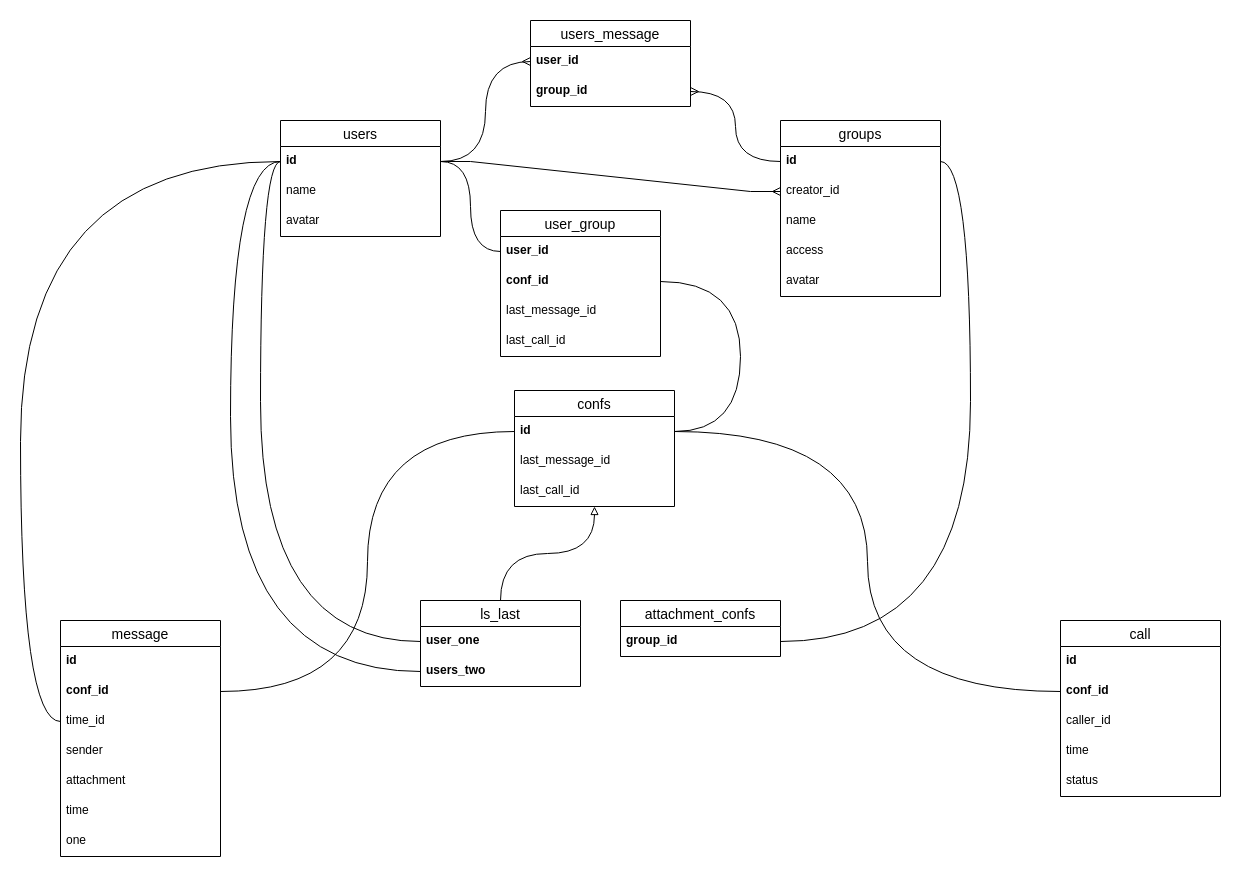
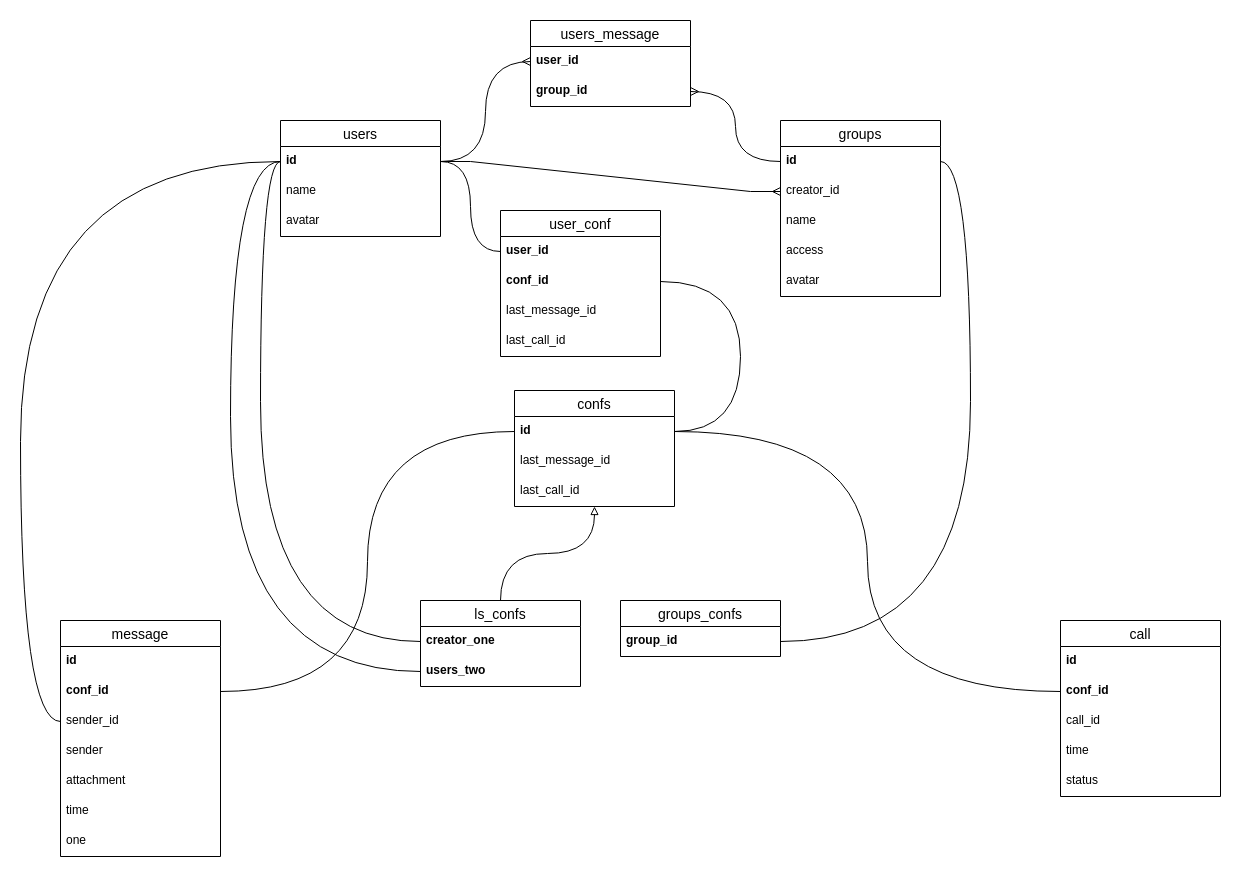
  <mxCell id="0" />
  <mxCell id="1" parent="0" />
  <mxCell id="2" value="users" style="swimlane;fontStyle=0;childLayout=stackLayout;horizontal=1;startSize=26;horizontalStack=0;resizeParent=1;resizeParentMax=0;resizeLast=0;collapsible=1;marginBottom=0;align=center;fontSize=14;" parent="1" vertex="1"><mxGeometry x="280" y="120" width="160" height="116" as="geometry" /></mxCell>
  <mxCell id="3" value="id" style="text;strokeColor=none;fillColor=none;spacingLeft=4;spacingRight=4;overflow=hidden;rotatable=0;points=[[0,0.5],[1,0.5]];portConstraint=eastwest;fontSize=12;fontStyle=1" parent="2" vertex="1"><mxGeometry y="26" width="160" height="30" as="geometry" /></mxCell>
  <mxCell id="4" value="name" style="text;strokeColor=none;fillColor=none;spacingLeft=4;spacingRight=4;overflow=hidden;rotatable=0;points=[[0,0.5],[1,0.5]];portConstraint=eastwest;fontSize=12;" parent="2" vertex="1"><mxGeometry y="56" width="160" height="30" as="geometry" /></mxCell>
  <mxCell id="5" value="avatar" style="text;strokeColor=none;fillColor=none;spacingLeft=4;spacingRight=4;overflow=hidden;rotatable=0;points=[[0,0.5],[1,0.5]];portConstraint=eastwest;fontSize=12;" parent="2" vertex="1"><mxGeometry y="86" width="160" height="30" as="geometry" /></mxCell>
  <mxCell id="6" value="groups" style="swimlane;fontStyle=0;childLayout=stackLayout;horizontal=1;startSize=26;horizontalStack=0;resizeParent=1;resizeParentMax=0;resizeLast=0;collapsible=1;marginBottom=0;align=center;fontSize=14;" parent="1" vertex="1"><mxGeometry x="780" y="120" width="160" height="176" as="geometry" /></mxCell>
  <mxCell id="7" value="id" style="text;strokeColor=none;fillColor=none;spacingLeft=4;spacingRight=4;overflow=hidden;rotatable=0;points=[[0,0.5],[1,0.5]];portConstraint=eastwest;fontSize=12;fontStyle=1" parent="6" vertex="1"><mxGeometry y="26" width="160" height="30" as="geometry" /></mxCell>
  <mxCell id="8" value="creator_id" style="text;strokeColor=none;fillColor=none;spacingLeft=4;spacingRight=4;overflow=hidden;rotatable=0;points=[[0,0.5],[1,0.5]];portConstraint=eastwest;fontSize=12;" parent="6" vertex="1"><mxGeometry y="56" width="160" height="30" as="geometry" /></mxCell>
  <mxCell id="9" value="name" style="text;strokeColor=none;fillColor=none;spacingLeft=4;spacingRight=4;overflow=hidden;rotatable=0;points=[[0,0.5],[1,0.5]];portConstraint=eastwest;fontSize=12;" parent="6" vertex="1"><mxGeometry y="86" width="160" height="30" as="geometry" /></mxCell>
  <mxCell id="10" value="access" style="text;strokeColor=none;fillColor=none;spacingLeft=4;spacingRight=4;overflow=hidden;rotatable=0;points=[[0,0.5],[1,0.5]];portConstraint=eastwest;fontSize=12;" parent="6" vertex="1"><mxGeometry y="116" width="160" height="30" as="geometry" /></mxCell>
  <mxCell id="11" value="avatar" style="text;strokeColor=none;fillColor=none;spacingLeft=4;spacingRight=4;overflow=hidden;rotatable=0;points=[[0,0.5],[1,0.5]];portConstraint=eastwest;fontSize=12;" parent="6" vertex="1"><mxGeometry y="146" width="160" height="30" as="geometry" /></mxCell>
  <mxCell id="12" value="users_message" style="swimlane;fontStyle=0;childLayout=stackLayout;horizontal=1;startSize=26;horizontalStack=0;resizeParent=1;resizeParentMax=0;resizeLast=0;collapsible=1;marginBottom=0;align=center;fontSize=14;" parent="1" vertex="1"><mxGeometry x="530" y="20" width="160" height="86" as="geometry" /></mxCell>
  <mxCell id="13" value="user_id" style="text;strokeColor=none;fillColor=none;spacingLeft=4;spacingRight=4;overflow=hidden;rotatable=0;points=[[0,0.5],[1,0.5]];portConstraint=eastwest;fontSize=12;fontStyle=1" parent="12" vertex="1"><mxGeometry y="26" width="160" height="30" as="geometry" /></mxCell>
  <mxCell id="14" value="group_id" style="text;strokeColor=none;fillColor=none;spacingLeft=4;spacingRight=4;overflow=hidden;rotatable=0;points=[[0,0.5],[1,0.5]];portConstraint=eastwest;fontSize=12;fontStyle=1" parent="12" vertex="1"><mxGeometry y="56" width="160" height="30" as="geometry" /></mxCell>
  <mxCell id="15" style="edgeStyle=orthogonalEdgeStyle;rounded=0;orthogonalLoop=1;jettySize=auto;html=1;exitX=1;exitY=0.5;exitDx=0;exitDy=0;entryX=0;entryY=0.5;entryDx=0;entryDy=0;endArrow=none;endFill=0;startArrow=ERmany;startFill=0;curved=1;" parent="1" source="14" target="7" edge="1"><mxGeometry relative="1" as="geometry" /></mxCell>
  <mxCell id="16" style="edgeStyle=entityRelationEdgeStyle;rounded=0;orthogonalLoop=1;jettySize=auto;html=1;exitX=0;exitY=0.5;exitDx=0;exitDy=0;entryX=1;entryY=0.5;entryDx=0;entryDy=0;endArrow=none;endFill=0;startArrow=ERmany;startFill=0;" parent="1" source="8" target="3" edge="1"><mxGeometry relative="1" as="geometry" /></mxCell>
  <mxCell id="17" style="edgeStyle=orthogonalEdgeStyle;rounded=0;orthogonalLoop=1;jettySize=auto;html=1;exitX=1;exitY=0.5;exitDx=0;exitDy=0;entryX=0;entryY=0.5;entryDx=0;entryDy=0;startArrow=none;startFill=0;endArrow=ERmany;endFill=0;curved=1;" parent="1" source="3" target="13" edge="1"><mxGeometry relative="1" as="geometry" /></mxCell>
  <mxCell id="18" value="message" style="swimlane;fontStyle=0;childLayout=stackLayout;horizontal=1;startSize=26;horizontalStack=0;resizeParent=1;resizeParentMax=0;resizeLast=0;collapsible=1;marginBottom=0;align=center;fontSize=14;" parent="1" vertex="1"><mxGeometry x="60" y="620" width="160" height="236" as="geometry" /></mxCell>
  <mxCell id="19" value="id" style="text;strokeColor=none;fillColor=none;spacingLeft=4;spacingRight=4;overflow=hidden;rotatable=0;points=[[0,0.5],[1,0.5]];portConstraint=eastwest;fontSize=12;fontStyle=1" parent="18" vertex="1"><mxGeometry y="26" width="160" height="30" as="geometry" /></mxCell>
  <mxCell id="20" value="conf_id" style="text;strokeColor=none;fillColor=none;spacingLeft=4;spacingRight=4;overflow=hidden;rotatable=0;points=[[0,0.5],[1,0.5]];portConstraint=eastwest;fontSize=12;fontStyle=1" parent="18" vertex="1"><mxGeometry y="56" width="160" height="30" as="geometry" /></mxCell>
- <mxCell id="21" value="time_id" style="text;strokeColor=none;fillColor=none;spacingLeft=4;spacingRight=4;overflow=hidden;rotatable=0;points=[[0,0.5],[1,0.5]];portConstraint=eastwest;fontSize=12;" parent="18" vertex="1"><mxGeometry y="86" width="160" height="30" as="geometry" /></mxCell>
+ <mxCell id="21" value="sender_id" style="text;strokeColor=none;fillColor=none;spacingLeft=4;spacingRight=4;overflow=hidden;rotatable=0;points=[[0,0.5],[1,0.5]];portConstraint=eastwest;fontSize=12;" parent="18" vertex="1"><mxGeometry y="86" width="160" height="30" as="geometry" /></mxCell>
  <mxCell id="22" value="sender" style="text;strokeColor=none;fillColor=none;spacingLeft=4;spacingRight=4;overflow=hidden;rotatable=0;points=[[0,0.5],[1,0.5]];portConstraint=eastwest;fontSize=12;" parent="18" vertex="1"><mxGeometry y="116" width="160" height="30" as="geometry" /></mxCell>
  <mxCell id="23" value="attachment" style="text;strokeColor=none;fillColor=none;spacingLeft=4;spacingRight=4;overflow=hidden;rotatable=0;points=[[0,0.5],[1,0.5]];portConstraint=eastwest;fontSize=12;" parent="18" vertex="1"><mxGeometry y="146" width="160" height="30" as="geometry" /></mxCell>
  <mxCell id="24" value="time" style="text;strokeColor=none;fillColor=none;spacingLeft=4;spacingRight=4;overflow=hidden;rotatable=0;points=[[0,0.5],[1,0.5]];portConstraint=eastwest;fontSize=12;" parent="18" vertex="1"><mxGeometry y="176" width="160" height="30" as="geometry" /></mxCell>
  <mxCell id="25" value="one" style="text;strokeColor=none;fillColor=none;spacingLeft=4;spacingRight=4;overflow=hidden;rotatable=0;points=[[0,0.5],[1,0.5]];portConstraint=eastwest;fontSize=12;" parent="18" vertex="1"><mxGeometry y="206" width="160" height="30" as="geometry" /></mxCell>
  <mxCell id="26" value="confs" style="swimlane;fontStyle=0;childLayout=stackLayout;horizontal=1;startSize=26;horizontalStack=0;resizeParent=1;resizeParentMax=0;resizeLast=0;collapsible=1;marginBottom=0;align=center;fontSize=14;" parent="1" vertex="1"><mxGeometry x="514" y="390" width="160" height="116" as="geometry" /></mxCell>
  <mxCell id="27" value="id" style="text;strokeColor=none;fillColor=none;spacingLeft=4;spacingRight=4;overflow=hidden;rotatable=0;points=[[0,0.5],[1,0.5]];portConstraint=eastwest;fontSize=12;fontStyle=1" parent="26" vertex="1"><mxGeometry y="26" width="160" height="30" as="geometry" /></mxCell>
  <mxCell id="28" value="last_message_id" style="text;strokeColor=none;fillColor=none;spacingLeft=4;spacingRight=4;overflow=hidden;rotatable=0;points=[[0,0.5],[1,0.5]];portConstraint=eastwest;fontSize=12;fontStyle=0" parent="26" vertex="1"><mxGeometry y="56" width="160" height="30" as="geometry" /></mxCell>
  <mxCell id="29" value="last_call_id" style="text;strokeColor=none;fillColor=none;spacingLeft=4;spacingRight=4;overflow=hidden;rotatable=0;points=[[0,0.5],[1,0.5]];portConstraint=eastwest;fontSize=12;fontStyle=0" parent="26" vertex="1"><mxGeometry y="86" width="160" height="30" as="geometry" /></mxCell>
  <mxCell id="30" value="call" style="swimlane;fontStyle=0;childLayout=stackLayout;horizontal=1;startSize=26;horizontalStack=0;resizeParent=1;resizeParentMax=0;resizeLast=0;collapsible=1;marginBottom=0;align=center;fontSize=14;" parent="1" vertex="1"><mxGeometry x="1060" y="620" width="160" height="176" as="geometry" /></mxCell>
  <mxCell id="31" value="id" style="text;strokeColor=none;fillColor=none;spacingLeft=4;spacingRight=4;overflow=hidden;rotatable=0;points=[[0,0.5],[1,0.5]];portConstraint=eastwest;fontSize=12;fontStyle=1" parent="30" vertex="1"><mxGeometry y="26" width="160" height="30" as="geometry" /></mxCell>
  <mxCell id="32" value="conf_id" style="text;strokeColor=none;fillColor=none;spacingLeft=4;spacingRight=4;overflow=hidden;rotatable=0;points=[[0,0.5],[1,0.5]];portConstraint=eastwest;fontSize=12;fontStyle=1" parent="30" vertex="1"><mxGeometry y="56" width="160" height="30" as="geometry" /></mxCell>
- <mxCell id="33" value="caller_id" style="text;strokeColor=none;fillColor=none;spacingLeft=4;spacingRight=4;overflow=hidden;rotatable=0;points=[[0,0.5],[1,0.5]];portConstraint=eastwest;fontSize=12;" parent="30" vertex="1"><mxGeometry y="86" width="160" height="30" as="geometry" /></mxCell>
+ <mxCell id="33" value="call_id" style="text;strokeColor=none;fillColor=none;spacingLeft=4;spacingRight=4;overflow=hidden;rotatable=0;points=[[0,0.5],[1,0.5]];portConstraint=eastwest;fontSize=12;" parent="30" vertex="1"><mxGeometry y="86" width="160" height="30" as="geometry" /></mxCell>
  <mxCell id="34" value="time" style="text;strokeColor=none;fillColor=none;spacingLeft=4;spacingRight=4;overflow=hidden;rotatable=0;points=[[0,0.5],[1,0.5]];portConstraint=eastwest;fontSize=12;" parent="30" vertex="1"><mxGeometry y="116" width="160" height="30" as="geometry" /></mxCell>
  <mxCell id="35" value="status" style="text;strokeColor=none;fillColor=none;spacingLeft=4;spacingRight=4;overflow=hidden;rotatable=0;points=[[0,0.5],[1,0.5]];portConstraint=eastwest;fontSize=12;" vertex="1" parent="30"><mxGeometry y="146" width="160" height="30" as="geometry" /></mxCell>
  <mxCell id="36" style="edgeStyle=orthogonalEdgeStyle;curved=1;rounded=0;orthogonalLoop=1;jettySize=auto;html=1;exitX=0;exitY=0.5;exitDx=0;exitDy=0;entryX=1;entryY=0.5;entryDx=0;entryDy=0;startArrow=none;startFill=0;endArrow=none;endFill=0;" parent="1" source="32" target="27" edge="1"><mxGeometry relative="1" as="geometry" /></mxCell>
  <mxCell id="37" style="edgeStyle=orthogonalEdgeStyle;curved=1;rounded=0;orthogonalLoop=1;jettySize=auto;html=1;exitX=1;exitY=0.5;exitDx=0;exitDy=0;entryX=0;entryY=0.5;entryDx=0;entryDy=0;startArrow=none;startFill=0;endArrow=none;endFill=0;" parent="1" source="20" target="27" edge="1"><mxGeometry relative="1" as="geometry" /></mxCell>
- <mxCell id="38" value="user_group" style="swimlane;fontStyle=0;childLayout=stackLayout;horizontal=1;startSize=26;horizontalStack=0;resizeParent=1;resizeParentMax=0;resizeLast=0;collapsible=1;marginBottom=0;align=center;fontSize=14;" parent="1" vertex="1"><mxGeometry x="500" y="210" width="160" height="146" as="geometry" /></mxCell>
+ <mxCell id="38" value="user_conf" style="swimlane;fontStyle=0;childLayout=stackLayout;horizontal=1;startSize=26;horizontalStack=0;resizeParent=1;resizeParentMax=0;resizeLast=0;collapsible=1;marginBottom=0;align=center;fontSize=14;" parent="1" vertex="1"><mxGeometry x="500" y="210" width="160" height="146" as="geometry" /></mxCell>
  <mxCell id="39" value="user_id" style="text;strokeColor=none;fillColor=none;spacingLeft=4;spacingRight=4;overflow=hidden;rotatable=0;points=[[0,0.5],[1,0.5]];portConstraint=eastwest;fontSize=12;fontStyle=1" parent="38" vertex="1"><mxGeometry y="26" width="160" height="30" as="geometry" /></mxCell>
  <mxCell id="40" value="conf_id" style="text;strokeColor=none;fillColor=none;spacingLeft=4;spacingRight=4;overflow=hidden;rotatable=0;points=[[0,0.5],[1,0.5]];portConstraint=eastwest;fontSize=12;fontStyle=1" parent="38" vertex="1"><mxGeometry y="56" width="160" height="30" as="geometry" /></mxCell>
  <mxCell id="41" value="last_message_id" style="text;strokeColor=none;fillColor=none;spacingLeft=4;spacingRight=4;overflow=hidden;rotatable=0;points=[[0,0.5],[1,0.5]];portConstraint=eastwest;fontSize=12;fontStyle=0" parent="38" vertex="1"><mxGeometry y="86" width="160" height="30" as="geometry" /></mxCell>
  <mxCell id="42" value="last_call_id" style="text;strokeColor=none;fillColor=none;spacingLeft=4;spacingRight=4;overflow=hidden;rotatable=0;points=[[0,0.5],[1,0.5]];portConstraint=eastwest;fontSize=12;fontStyle=0" parent="38" vertex="1"><mxGeometry y="116" width="160" height="30" as="geometry" /></mxCell>
  <mxCell id="43" style="edgeStyle=orthogonalEdgeStyle;curved=1;rounded=0;orthogonalLoop=1;jettySize=auto;html=1;startArrow=none;startFill=0;endArrow=block;endFill=0;" parent="1" source="44" target="26" edge="1"><mxGeometry relative="1" as="geometry" /></mxCell>
- <mxCell id="44" value="ls_last" style="swimlane;fontStyle=0;childLayout=stackLayout;horizontal=1;startSize=26;horizontalStack=0;resizeParent=1;resizeParentMax=0;resizeLast=0;collapsible=1;marginBottom=0;align=center;fontSize=14;" parent="1" vertex="1"><mxGeometry x="420" y="600" width="160" height="86" as="geometry" /></mxCell>
- <mxCell id="45" value="user_one" style="text;strokeColor=none;fillColor=none;spacingLeft=4;spacingRight=4;overflow=hidden;rotatable=0;points=[[0,0.5],[1,0.5]];portConstraint=eastwest;fontSize=12;fontStyle=1" parent="44" vertex="1"><mxGeometry y="26" width="160" height="30" as="geometry" /></mxCell>
+ <mxCell id="44" value="ls_confs" style="swimlane;fontStyle=0;childLayout=stackLayout;horizontal=1;startSize=26;horizontalStack=0;resizeParent=1;resizeParentMax=0;resizeLast=0;collapsible=1;marginBottom=0;align=center;fontSize=14;" parent="1" vertex="1"><mxGeometry x="420" y="600" width="160" height="86" as="geometry" /></mxCell>
+ <mxCell id="45" value="creator_one" style="text;strokeColor=none;fillColor=none;spacingLeft=4;spacingRight=4;overflow=hidden;rotatable=0;points=[[0,0.5],[1,0.5]];portConstraint=eastwest;fontSize=12;fontStyle=1" parent="44" vertex="1"><mxGeometry y="26" width="160" height="30" as="geometry" /></mxCell>
  <mxCell id="46" value="users_two" style="text;strokeColor=none;fillColor=none;spacingLeft=4;spacingRight=4;overflow=hidden;rotatable=0;points=[[0,0.5],[1,0.5]];portConstraint=eastwest;fontSize=12;fontStyle=1" parent="44" vertex="1"><mxGeometry y="56" width="160" height="30" as="geometry" /></mxCell>
- <mxCell id="47" value="attachment_confs" style="swimlane;fontStyle=0;childLayout=stackLayout;horizontal=1;startSize=26;horizontalStack=0;resizeParent=1;resizeParentMax=0;resizeLast=0;collapsible=1;marginBottom=0;align=center;fontSize=14;" parent="1" vertex="1"><mxGeometry x="620" y="600" width="160" height="56" as="geometry" /></mxCell>
+ <mxCell id="47" value="groups_confs" style="swimlane;fontStyle=0;childLayout=stackLayout;horizontal=1;startSize=26;horizontalStack=0;resizeParent=1;resizeParentMax=0;resizeLast=0;collapsible=1;marginBottom=0;align=center;fontSize=14;" parent="1" vertex="1"><mxGeometry x="620" y="600" width="160" height="56" as="geometry" /></mxCell>
  <mxCell id="48" value="group_id" style="text;strokeColor=none;fillColor=none;spacingLeft=4;spacingRight=4;overflow=hidden;rotatable=0;points=[[0,0.5],[1,0.5]];portConstraint=eastwest;fontSize=12;fontStyle=1" parent="47" vertex="1"><mxGeometry y="26" width="160" height="30" as="geometry" /></mxCell>
  <mxCell id="49" style="edgeStyle=orthogonalEdgeStyle;curved=1;rounded=0;orthogonalLoop=1;jettySize=auto;html=1;exitX=0;exitY=0.5;exitDx=0;exitDy=0;entryX=0;entryY=0.5;entryDx=0;entryDy=0;startArrow=none;startFill=0;endArrow=none;endFill=0;" parent="1" source="45" target="3" edge="1"><mxGeometry relative="1" as="geometry" /></mxCell>
  <mxCell id="50" style="edgeStyle=orthogonalEdgeStyle;curved=1;rounded=0;orthogonalLoop=1;jettySize=auto;html=1;exitX=0;exitY=0.5;exitDx=0;exitDy=0;entryX=0;entryY=0.5;entryDx=0;entryDy=0;startArrow=none;startFill=0;endArrow=none;endFill=0;" parent="1" source="46" target="3" edge="1"><mxGeometry relative="1" as="geometry"><Array as="points"><mxPoint x="230" y="671" /><mxPoint x="230" y="161" /></Array></mxGeometry></mxCell>
  <mxCell id="51" style="edgeStyle=orthogonalEdgeStyle;curved=1;rounded=0;orthogonalLoop=1;jettySize=auto;html=1;exitX=1;exitY=0.5;exitDx=0;exitDy=0;entryX=1;entryY=0.5;entryDx=0;entryDy=0;startArrow=none;startFill=0;endArrow=none;endFill=0;" parent="1" source="40" target="27" edge="1"><mxGeometry relative="1" as="geometry"><Array as="points"><mxPoint x="740" y="281" /><mxPoint x="740" y="431" /></Array></mxGeometry></mxCell>
  <mxCell id="52" style="edgeStyle=orthogonalEdgeStyle;curved=1;rounded=0;orthogonalLoop=1;jettySize=auto;html=1;exitX=0;exitY=0.5;exitDx=0;exitDy=0;entryX=1;entryY=0.5;entryDx=0;entryDy=0;startArrow=none;startFill=0;endArrow=none;endFill=0;" parent="1" source="39" target="3" edge="1"><mxGeometry relative="1" as="geometry" /></mxCell>
  <mxCell id="53" style="edgeStyle=orthogonalEdgeStyle;curved=1;rounded=0;orthogonalLoop=1;jettySize=auto;html=1;entryX=1;entryY=0.5;entryDx=0;entryDy=0;startArrow=none;startFill=0;endArrow=none;endFill=0;" parent="1" source="48" target="7" edge="1"><mxGeometry relative="1" as="geometry"><Array as="points"><mxPoint x="970" y="641" /><mxPoint x="970" y="161" /></Array></mxGeometry></mxCell>
  <mxCell id="54" style="edgeStyle=orthogonalEdgeStyle;curved=1;rounded=0;orthogonalLoop=1;jettySize=auto;html=1;exitX=0;exitY=0.5;exitDx=0;exitDy=0;entryX=0;entryY=0.5;entryDx=0;entryDy=0;startArrow=none;startFill=0;endArrow=none;endFill=0;" parent="1" source="21" target="3" edge="1"><mxGeometry relative="1" as="geometry"><Array as="points"><mxPoint x="20" y="721" /><mxPoint x="20" y="161" /></Array></mxGeometry></mxCell>
